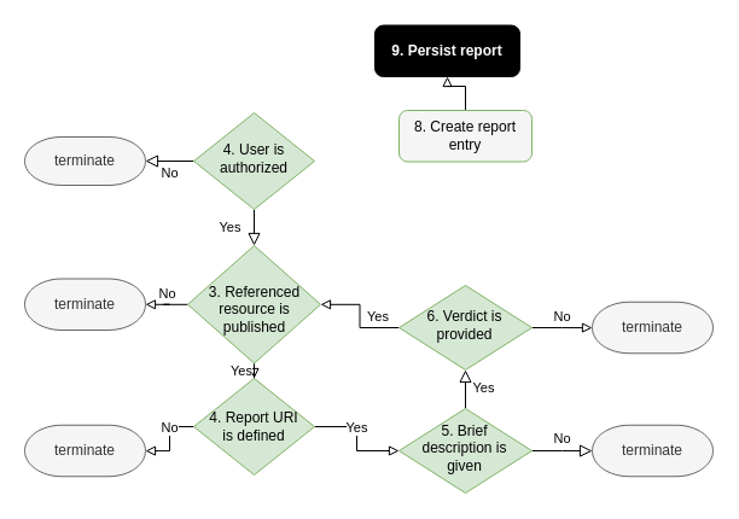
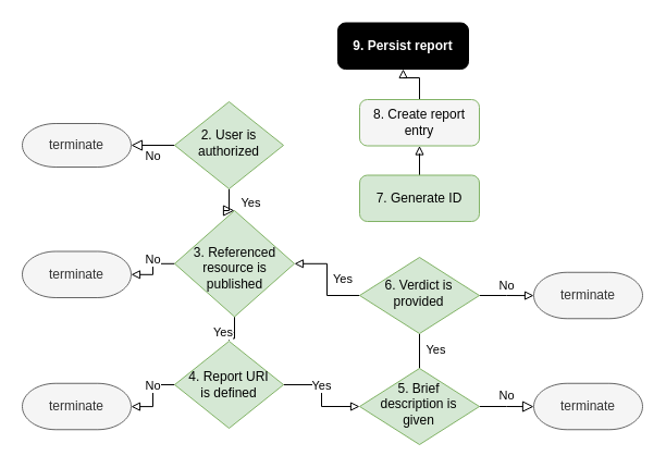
  <mxCell id="0" />
  <mxCell id="1" parent="0" />
  <mxCell id="2" value="Yes" style="rounded=0;html=1;jettySize=auto;orthogonalLoop=1;fontSize=11;endArrow=block;endFill=0;endSize=8;strokeWidth=1;shadow=0;labelBackgroundColor=none;edgeStyle=orthogonalEdgeStyle;" parent="1" source="4" target="13" edge="1"><mxGeometry y="20" relative="1" as="geometry"><mxPoint as="offset" /><mxPoint x="210" y="223" as="targetPoint" /></mxGeometry></mxCell>
  <mxCell id="3" value="No" style="edgeStyle=orthogonalEdgeStyle;rounded=0;html=1;jettySize=auto;orthogonalLoop=1;fontSize=11;endArrow=block;endFill=0;endSize=8;strokeWidth=1;shadow=0;labelBackgroundColor=none;" parent="1" source="4" target="8" edge="1"><mxGeometry y="10" relative="1" as="geometry"><mxPoint as="offset" /><mxPoint x="310" y="133" as="targetPoint" /></mxGeometry></mxCell>
- <mxCell id="4" value="4. User is authorized" style="rhombus;whiteSpace=wrap;html=1;shadow=0;fontFamily=Helvetica;fontSize=12;align=center;strokeWidth=1;spacing=6;spacingTop=-4;fillColor=#d5e8d4;strokeColor=#82b366;" parent="1" vertex="1"><mxGeometry x="160" y="93" width="100" height="80" as="geometry" /></mxCell>
- <mxCell id="5" value="Yes" style="rounded=0;html=1;jettySize=auto;orthogonalLoop=1;fontSize=11;endArrow=block;endFill=0;endSize=8;strokeWidth=1;shadow=0;labelBackgroundColor=none;edgeStyle=orthogonalEdgeStyle;" parent="1" source="7" target="25" edge="1"><mxGeometry x="-0.048" y="15" relative="1" as="geometry"><mxPoint as="offset" /><mxPoint x="385" y="283" as="targetPoint" /></mxGeometry></mxCell>
+ <mxCell id="4" value="2. User is authorized" style="rhombus;whiteSpace=wrap;html=1;shadow=0;fontFamily=Helvetica;fontSize=12;align=center;strokeWidth=1;spacing=6;spacingTop=-4;fillColor=#d5e8d4;strokeColor=#82b366;" parent="1" vertex="1"><mxGeometry x="160" y="93" width="100" height="80" as="geometry" /></mxCell>
+ <mxCell id="5" value="Yes" style="rounded=0;html=1;jettySize=auto;orthogonalLoop=1;fontSize=11;endArrow=none;endFill=0;endSize=8;strokeWidth=1;shadow=0;labelBackgroundColor=none;edgeStyle=orthogonalEdgeStyle;" parent="1" source="7" target="25" edge="1"><mxGeometry x="-0.048" y="15" relative="1" as="geometry"><mxPoint as="offset" /><mxPoint x="385" y="283" as="targetPoint" /></mxGeometry></mxCell>
  <mxCell id="6" value="No" style="edgeStyle=orthogonalEdgeStyle;rounded=0;html=1;jettySize=auto;orthogonalLoop=1;fontSize=11;endArrow=block;endFill=0;endSize=8;strokeWidth=1;shadow=0;labelBackgroundColor=none;" parent="1" source="7" target="21" edge="1"><mxGeometry y="10" relative="1" as="geometry"><mxPoint as="offset" /><mxPoint x="490" y="378" as="targetPoint" /></mxGeometry></mxCell>
  <mxCell id="7" value="5. Brief description is given" style="rhombus;whiteSpace=wrap;html=1;shadow=0;fontFamily=Helvetica;fontSize=12;align=center;strokeWidth=1;spacing=0;spacingTop=2;spacingLeft=15;spacingRight=16;spacingBottom=6;fillColor=#d5e8d4;strokeColor=#82b366;" parent="1" vertex="1"><mxGeometry x="330" y="338" width="110" height="70" as="geometry" /></mxCell>
  <mxCell id="8" value="terminate" style="strokeWidth=1;html=1;shape=mxgraph.flowchart.terminator;whiteSpace=wrap;fillColor=#f5f5f5;strokeColor=#666666;fontColor=#333333;" parent="1" vertex="1"><mxGeometry x="20" y="113" width="100" height="40" as="geometry" /></mxCell>
+ <mxCell id="9" style="edgeStyle=orthogonalEdgeStyle;rounded=0;orthogonalLoop=1;jettySize=auto;html=1;endArrow=block;endFill=0;" parent="1" source="10" target="20" edge="1"><mxGeometry relative="1" as="geometry" /></mxCell>
+ <mxCell id="10" value="7. Generate ID" style="rounded=1;whiteSpace=wrap;html=1;absoluteArcSize=1;arcSize=14;strokeWidth=1;fillColor=#d5e8d4;strokeColor=#82b366;" parent="1" vertex="1"><mxGeometry x="330" y="160.5" width="110" height="42.5" as="geometry" /></mxCell>
  <mxCell id="11" value="No" style="edgeStyle=orthogonalEdgeStyle;rounded=0;orthogonalLoop=1;jettySize=auto;html=1;endArrow=block;endFill=0;labelPosition=center;verticalLabelPosition=top;align=center;verticalAlign=bottom;" parent="1" source="13" target="14" edge="1"><mxGeometry relative="1" as="geometry" /></mxCell>
  <mxCell id="12" value="Yes" style="edgeStyle=orthogonalEdgeStyle;rounded=0;orthogonalLoop=1;jettySize=auto;html=1;endArrow=block;endFill=0;labelPosition=left;verticalLabelPosition=middle;align=right;verticalAlign=middle;" parent="1" source="13" target="17" edge="1"><mxGeometry relative="1" as="geometry" /></mxCell>
- <mxCell id="13" value="3. Referenced resource is published" style="strokeWidth=1;html=1;shape=mxgraph.flowchart.decision;whiteSpace=wrap;spacing=3;spacingLeft=11;spacingRight=10;spacingTop=10;spacingBottom=2;fillColor=#d5e8d4;strokeColor=#82b366;" parent="1" vertex="1"><mxGeometry x="155" y="203" width="110" height="97.5" as="geometry" /></mxCell>
+ <mxCell id="13" value="3. Referenced resource is published" style="strokeWidth=1;html=1;shape=mxgraph.flowchart.decision;whiteSpace=wrap;spacing=3;spacingLeft=11;spacingRight=10;spacingTop=10;spacingBottom=2;fillColor=#d5e8d4;strokeColor=#82b366;" parent="1" vertex="1"><mxGeometry x="160" y="193" width="110" height="97.5" as="geometry" /></mxCell>
  <mxCell id="14" value="terminate" style="strokeWidth=1;html=1;shape=mxgraph.flowchart.terminator;whiteSpace=wrap;fillColor=#f5f5f5;strokeColor=#666666;fontColor=#333333;" parent="1" vertex="1"><mxGeometry x="20" y="230.5" width="100" height="42.5" as="geometry" /></mxCell>
  <mxCell id="15" value="No" style="edgeStyle=orthogonalEdgeStyle;rounded=0;orthogonalLoop=1;jettySize=auto;html=1;endArrow=block;endFill=0;labelPosition=center;verticalLabelPosition=top;align=center;verticalAlign=bottom;" parent="1" source="17" target="18" edge="1"><mxGeometry relative="1" as="geometry" /></mxCell>
  <mxCell id="16" value="Yes" style="edgeStyle=orthogonalEdgeStyle;rounded=0;orthogonalLoop=1;jettySize=auto;html=1;endArrow=block;endFill=0;labelPosition=center;verticalLabelPosition=top;align=center;verticalAlign=bottom;" parent="1" source="17" target="7" edge="1"><mxGeometry relative="1" as="geometry" /></mxCell>
  <mxCell id="17" value="4. Report URI is defined" style="strokeWidth=1;html=1;shape=mxgraph.flowchart.decision;whiteSpace=wrap;spacing=9;fillColor=#d5e8d4;strokeColor=#82b366;" parent="1" vertex="1"><mxGeometry x="160" y="313" width="100" height="80" as="geometry" /></mxCell>
  <mxCell id="18" value="terminate" style="strokeWidth=1;html=1;shape=mxgraph.flowchart.terminator;whiteSpace=wrap;fillColor=#f5f5f5;strokeColor=#666666;fontColor=#333333;" parent="1" vertex="1"><mxGeometry x="20" y="351.75" width="100" height="42.5" as="geometry" /></mxCell>
  <mxCell id="19" style="edgeStyle=orthogonalEdgeStyle;rounded=0;orthogonalLoop=1;jettySize=auto;html=1;endArrow=block;endFill=0;" parent="1" source="20" target="22" edge="1"><mxGeometry relative="1" as="geometry" /></mxCell>
  <mxCell id="20" value="8. Create report entry" style="rounded=1;whiteSpace=wrap;html=1;absoluteArcSize=1;arcSize=14;strokeWidth=1;fillColor=#f5f5f5;strokeColor=#82b366;" parent="1" vertex="1"><mxGeometry x="330" y="91" width="110" height="42.5" as="geometry" /></mxCell>
  <mxCell id="21" value="terminate" style="strokeWidth=1;html=1;shape=mxgraph.flowchart.terminator;whiteSpace=wrap;fillColor=#f5f5f5;strokeColor=#666666;fontColor=#333333;" parent="1" vertex="1"><mxGeometry x="490" y="351.75" width="100" height="42.5" as="geometry" /></mxCell>
  <mxCell id="22" value="9. Persist report" style="rounded=1;whiteSpace=wrap;html=1;absoluteArcSize=1;arcSize=14;strokeWidth=1;fillColor=#000000;fontColor=#FFFFFF;fontStyle=1" parent="1" vertex="1"><mxGeometry x="310" y="20.5" width="120" height="42.5" as="geometry" /></mxCell>
  <mxCell id="23" value="Yes" style="edgeStyle=orthogonalEdgeStyle;rounded=0;orthogonalLoop=1;jettySize=auto;html=1;endArrow=block;endFill=0;labelPosition=right;verticalLabelPosition=middle;align=left;verticalAlign=middle;spacingLeft=4;" parent="1" source="25" target="13" edge="1"><mxGeometry relative="1" as="geometry" /></mxCell>
  <mxCell id="24" value="No" style="edgeStyle=orthogonalEdgeStyle;rounded=0;orthogonalLoop=1;jettySize=auto;html=1;endArrow=block;endFill=0;labelPosition=center;verticalLabelPosition=top;align=center;verticalAlign=bottom;" parent="1" source="25" target="26" edge="1"><mxGeometry relative="1" as="geometry" /></mxCell>
  <mxCell id="25" value="6. Verdict is provided" style="rhombus;whiteSpace=wrap;html=1;shadow=0;fontFamily=Helvetica;fontSize=12;align=center;strokeWidth=1;spacing=0;spacingTop=2;spacingLeft=15;spacingRight=16;spacingBottom=6;fillColor=#d5e8d4;strokeColor=#82b366;" parent="1" vertex="1"><mxGeometry x="330" y="236" width="110" height="70" as="geometry" /></mxCell>
  <mxCell id="26" value="terminate" style="strokeWidth=1;html=1;shape=mxgraph.flowchart.terminator;whiteSpace=wrap;fillColor=#f5f5f5;strokeColor=#666666;fontColor=#333333;" parent="1" vertex="1"><mxGeometry x="490" y="249.75" width="100" height="42.5" as="geometry" /></mxCell>
